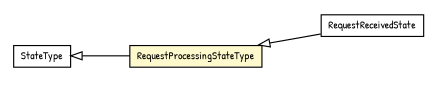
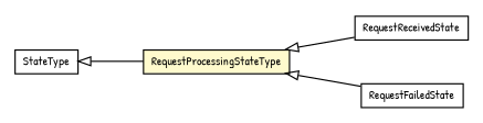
  digraph {
    fontname="Patrick Hand"
    nodesep=0.25
    rankdir=LR
    ranksep=0.5
    node [fontcolor=black fontname="Patrick Hand" fontsize=10.0 shape=plaintext]
    edge [arrowtail=empty dir=back fontname="Patrick Hand" fontsize=10 headport=p labelfontname=arial labelfontsize=10 tailport=p]
    n1 [label=<<table title="org.oasis_open.docs.wsdm.mows_2.RequestReceivedState" border="0" cellborder="1" cellspacing="0" cellpadding="2" port="p" href="./RequestReceivedState.html"> 		<tr><td><table border="0" cellspacing="0" cellpadding="1"> <tr><td align="center" balign="center"> RequestReceivedState </td></tr> 		</table></td></tr> 		</table>>]
    n2 [label=<<table title="org.oasis_open.docs.wsdm.mows_2.RequestProcessingStateType" border="0" cellborder="1" cellspacing="0" cellpadding="2" port="p" bgcolor="lemonChiffon" href="./RequestProcessingStateType.html"> 		<tr><td><table border="0" cellspacing="0" cellpadding="1"> <tr><td align="center" balign="center"> RequestProcessingStateType </td></tr> 		</table></td></tr> 		</table>>]
+   n3 [label=<<table title="org.oasis_open.docs.wsdm.mows_2.RequestFailedState" border="0" cellborder="1" cellspacing="0" cellpadding="2" port="p" href="./RequestFailedState.html"> 		<tr><td><table border="0" cellspacing="0" cellpadding="1"> <tr><td align="center" balign="center"> RequestFailedState </td></tr> 		</table></td></tr> 		</table>>]
    n4 [label=<<table title="org.oasis_open.docs.wsdm.muws2_2.StateType" border="0" cellborder="1" cellspacing="0" cellpadding="2" port="p" href="../muws2_2/StateType.html"> 		<tr><td><table border="0" cellspacing="0" cellpadding="1"> <tr><td align="center" balign="center"> StateType </td></tr> 		</table></td></tr> 		</table>>]
    n2 -> n1
+   n2 -> n3
    n4 -> n2
  }
